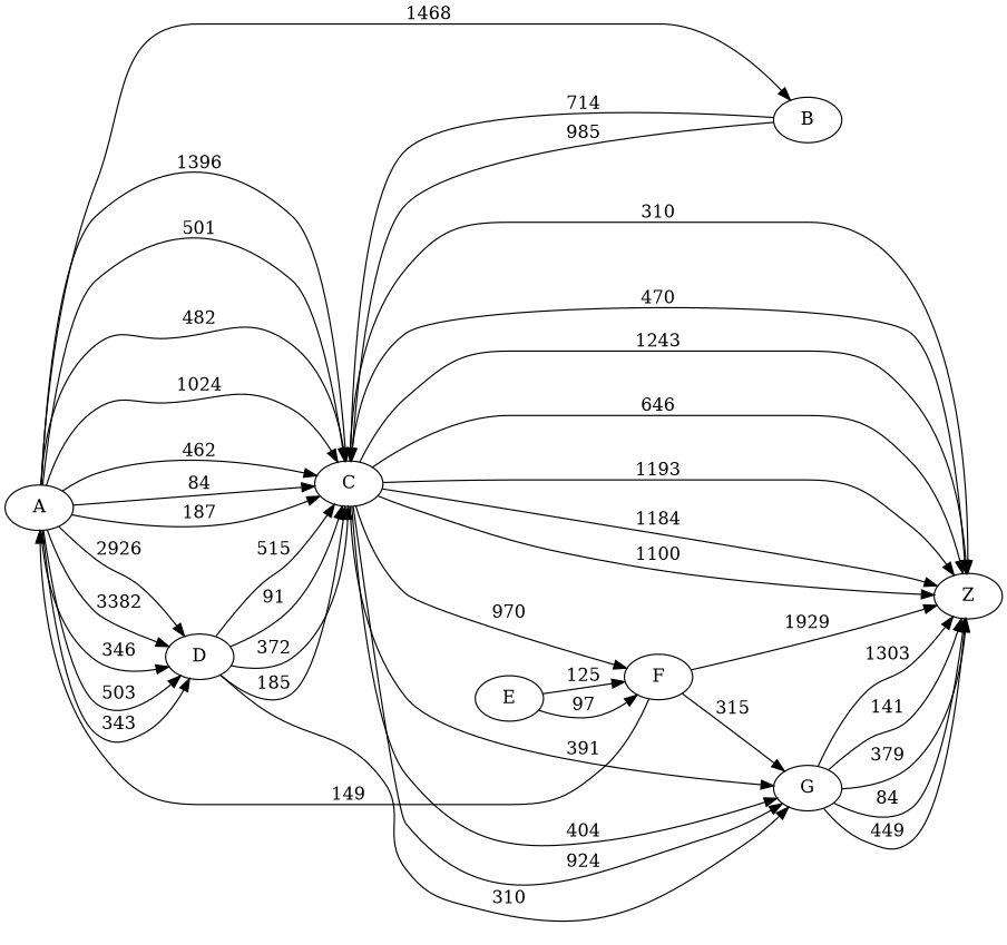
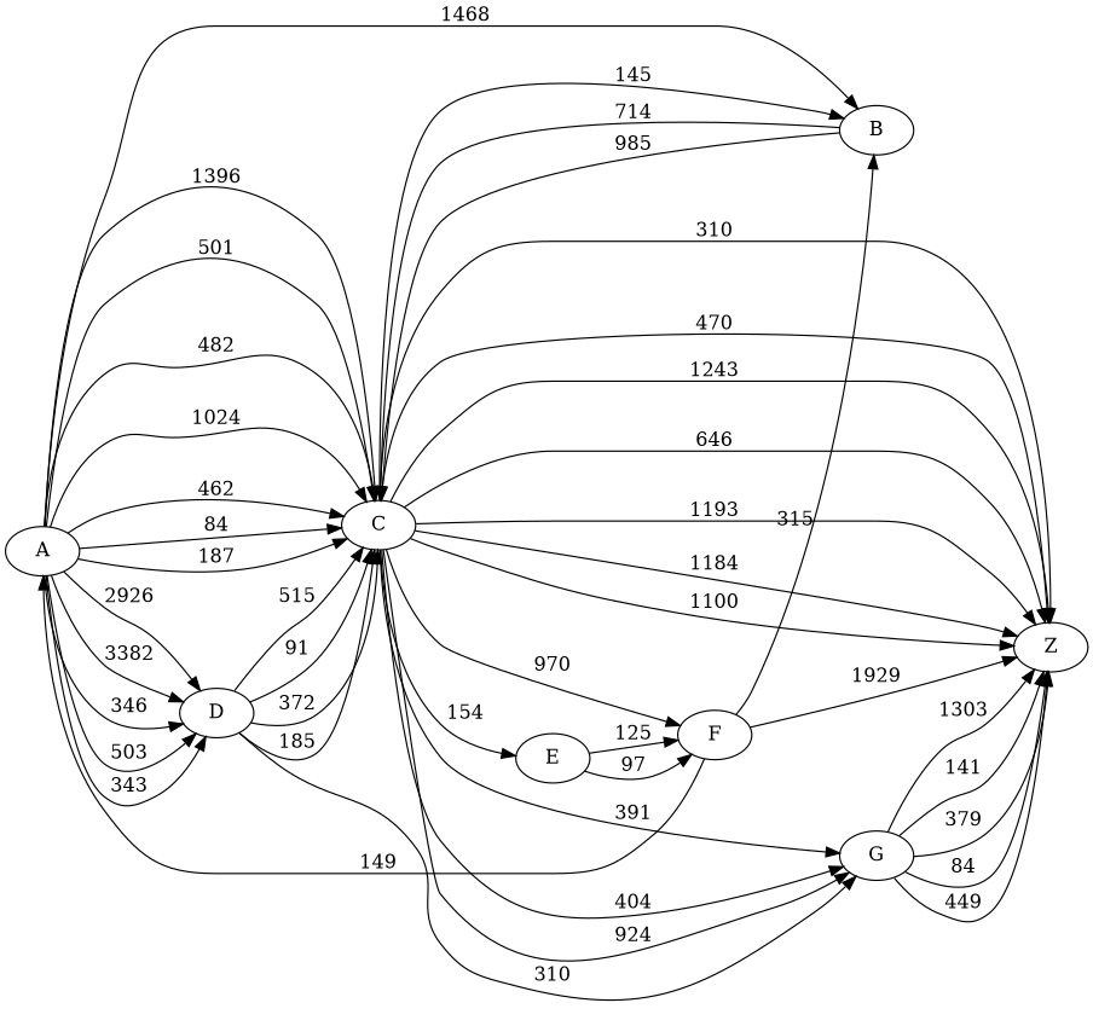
  digraph {
    rankdir=LR
    A
    C
    D
    B
    Z
    E
    F
    G
    A -> C [label=1396]
    A -> C [label=501]
    A -> C [label=482]
    A -> C [label=1024]
    A -> C [label=462]
    A -> C [label=84]
    A -> C [label=187]
    A -> D [label=503]
    A -> D [label=343]
    A -> D [label=2926]
    A -> D [label=3382]
    A -> D [label=346]
    A -> B [label=1468]
+   C -> B [label=145]
    C -> Z [label=310]
    C -> Z [label=470]
    C -> Z [label=1243]
    C -> Z [label=646]
    C -> Z [label=1193]
    C -> Z [label=1184]
    C -> Z [label=1100]
+   C -> E [label=154]
    C -> F [label=970]
    C -> G [label=404]
    C -> G [label=924]
    C -> G [label=391]
    D -> C [label=91]
    D -> C [label=372]
    D -> C [label=185]
    D -> C [label=515]
    D -> G [label=310]
    B -> C [label=714]
    B -> C [label=985]
    E -> F [label=125]
    E -> F [label=97]
    F -> A [label=149]
    F -> Z [label=1929]
-   F -> G [label=315]
+   F -> B [label=315]
    G -> Z [label=84]
    G -> Z [label=449]
    G -> Z [label=1303]
    G -> Z [label=141]
    G -> Z [label=379]
  }
